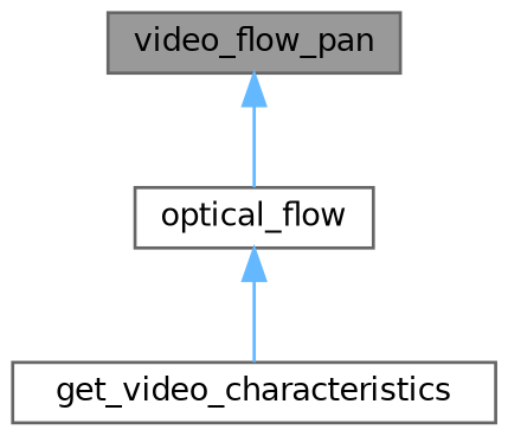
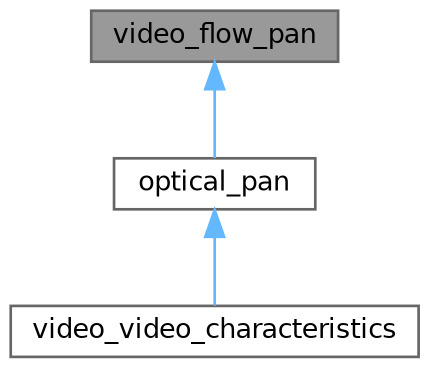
  digraph {
    rankdir=TB
    node [color=grey40 fillcolor=white fontname=Helvetica fontsize=10 shape=box style=filled]
    edge [color=steelblue1 dir=back fontname=Helvetica fontsize=10 labelfontname=Helvetica labelfontsize=10 style=solid]
    n1 [color=gray40 fillcolor=grey60 fontcolor=black height=0.2 label=video_flow_pan width=0.4]
-   n2 [height=0.2 label=optical_flow width=0.4]
-   n3 [height=0.2 label=get_video_characteristics width=0.4]
+   n2 [height=0.2 label=optical_pan width=0.4]
+   n3 [height=0.2 label=video_video_characteristics width=0.4]
    n1 -> n2
    n2 -> n3
  }
